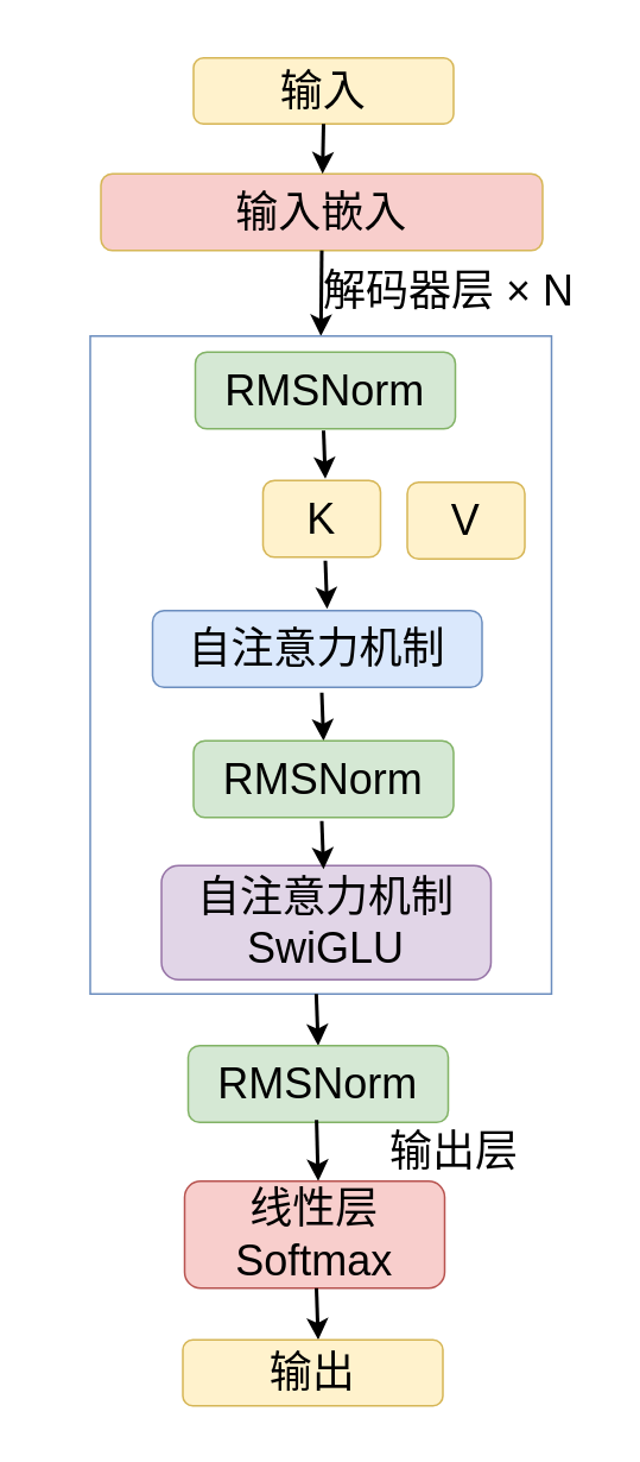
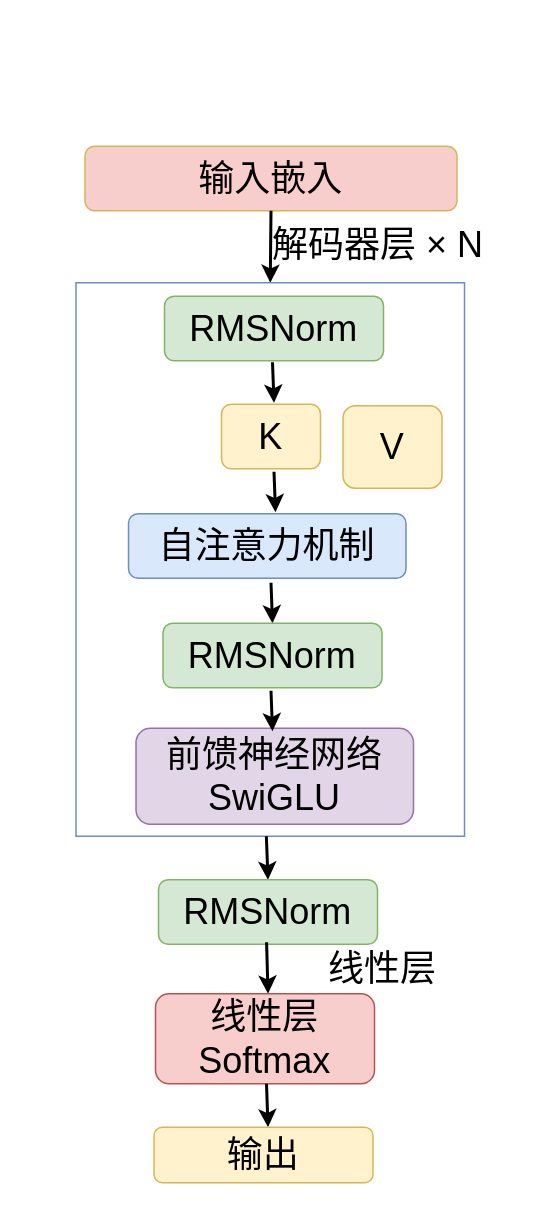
  <mxCell id="0" />
  <mxCell id="1" parent="0" />
  <mxCell id="2" value="" style="rounded=0;whiteSpace=wrap;html=1;strokeColor=none;fontFamily=Helvetica;" parent="1" vertex="1"><mxGeometry x="20" y="20" width="317" height="778" as="geometry" /></mxCell>
- <mxCell id="3" value="&lt;font style=&quot;font-size: 24px;&quot;&gt;输入&lt;/font&gt;" style="rounded=1;whiteSpace=wrap;html=1;fillColor=#fff2cc;strokeColor=#d6b656;fontFamily=Helvetica;" parent="1" vertex="1"><mxGeometry x="108" y="32" width="146" height="37" as="geometry" /></mxCell>
  <mxCell id="4" value="&lt;font style=&quot;font-size: 24px;&quot;&gt;输入嵌入&lt;/font&gt;" style="rounded=1;whiteSpace=wrap;html=1;fillColor=#f8cecc;strokeColor=#d6b656;fontFamily=Helvetica;" parent="1" vertex="1"><mxGeometry x="56" y="97" width="248" height="43" as="geometry" /></mxCell>
- <mxCell id="5" value="" style="endArrow=classic;html=1;rounded=0;exitX=0.5;exitY=1;exitDx=0;exitDy=0;strokeWidth=2;flowAnimation=0;fontFamily=Helvetica;" parent="1" source="3" target="4" edge="1"><mxGeometry width="50" height="50" relative="1" as="geometry"><mxPoint x="233" y="429" as="sourcePoint" /><mxPoint x="283" y="379" as="targetPoint" /></mxGeometry></mxCell>
  <mxCell id="6" value="" style="endArrow=classic;html=1;rounded=0;exitX=0.5;exitY=1;exitDx=0;exitDy=0;strokeWidth=2;flowAnimation=0;entryX=0.5;entryY=0;entryDx=0;entryDy=0;fontFamily=Helvetica;" parent="1" source="4" target="7" edge="1"><mxGeometry width="50" height="50" relative="1" as="geometry"><mxPoint x="182" y="211" as="sourcePoint" /><mxPoint x="182" y="207" as="targetPoint" /></mxGeometry></mxCell>
  <mxCell id="7" value="" style="rounded=0;whiteSpace=wrap;html=1;fillColor=none;strokeColor=#6c8ebf;labelPosition=center;verticalLabelPosition=top;align=center;verticalAlign=bottom;fontFamily=Helvetica;" parent="1" vertex="1"><mxGeometry x="50" y="188" width="259" height="369" as="geometry" /></mxCell>
  <mxCell id="8" value="解码器层&amp;nbsp;&lt;span style=&quot;&quot;&gt;× N&lt;/span&gt;" style="text;html=1;align=center;verticalAlign=middle;whiteSpace=wrap;rounded=0;fontSize=24;fontFamily=Helvetica;" parent="1" vertex="1"><mxGeometry x="176" y="148" width="151" height="30" as="geometry" /></mxCell>
  <mxCell id="9" value="&lt;font style=&quot;font-size: 24px;&quot;&gt;RMSNorm&lt;/font&gt;" style="rounded=1;whiteSpace=wrap;html=1;fillColor=#d5e8d4;strokeColor=#82b366;fontFamily=Helvetica;" parent="1" vertex="1"><mxGeometry x="109" y="197" width="146" height="43" as="geometry" /></mxCell>
  <mxCell id="10" value="" style="endArrow=classic;html=1;rounded=0;exitX=0.5;exitY=1;exitDx=0;exitDy=0;strokeWidth=2;flowAnimation=0;fontFamily=Helvetica;" parent="1" edge="1"><mxGeometry width="50" height="50" relative="1" as="geometry"><mxPoint x="181" y="241" as="sourcePoint" /><mxPoint x="182" y="268" as="targetPoint" /></mxGeometry></mxCell>
  <mxCell id="11" value="&lt;font style=&quot;font-size: 24px;&quot;&gt;K&lt;/font&gt;" style="rounded=1;whiteSpace=wrap;html=1;fillColor=#fff2cc;strokeColor=#d6b656;fontFamily=Helvetica;" parent="1" vertex="1"><mxGeometry x="147" y="269" width="66" height="43" as="geometry" /></mxCell>
- <mxCell id="12" value="&lt;span style=&quot;font-size: 24px;&quot;&gt;V&lt;/span&gt;" style="rounded=1;whiteSpace=wrap;html=1;fillColor=#fff2cc;strokeColor=#d6b656;fontFamily=Helvetica;" parent="1" vertex="1"><mxGeometry x="228" y="270" width="66" height="43" as="geometry" /></mxCell>
+ <mxCell id="12" value="&lt;span style=&quot;font-size: 24px;&quot;&gt;V&lt;/span&gt;" style="rounded=1;whiteSpace=wrap;html=1;fillColor=#fff2cc;strokeColor=#d6b656;fontFamily=Helvetica;" parent="1" vertex="1"><mxGeometry x="228" y="270" width="66" height="55" as="geometry" /></mxCell>
  <mxCell id="13" value="" style="endArrow=classic;html=1;rounded=0;exitX=0.5;exitY=1;exitDx=0;exitDy=0;strokeWidth=2;flowAnimation=0;fontFamily=Helvetica;" parent="1" edge="1"><mxGeometry width="50" height="50" relative="1" as="geometry"><mxPoint x="182" y="314" as="sourcePoint" /><mxPoint x="183" y="341" as="targetPoint" /></mxGeometry></mxCell>
  <mxCell id="14" value="&lt;span style=&quot;font-size: 24px;&quot;&gt;自注意力机制&lt;/span&gt;" style="rounded=1;whiteSpace=wrap;html=1;fillColor=#dae8fc;strokeColor=#6c8ebf;fontFamily=Helvetica;" parent="1" vertex="1"><mxGeometry x="85" y="342" width="185" height="43" as="geometry" /></mxCell>
  <mxCell id="15" value="" style="endArrow=classic;html=1;rounded=0;exitX=0.5;exitY=1;exitDx=0;exitDy=0;strokeWidth=2;flowAnimation=0;fontFamily=Helvetica;" parent="1" edge="1"><mxGeometry width="50" height="50" relative="1" as="geometry"><mxPoint x="180" y="388" as="sourcePoint" /><mxPoint x="181" y="415" as="targetPoint" /></mxGeometry></mxCell>
- <mxCell id="16" value="&lt;span style=&quot;font-size: 24px;&quot;&gt;自注意力机制&lt;/span&gt;&lt;div&gt;&lt;span style=&quot;font-size: 24px;&quot;&gt;SwiGLU&lt;/span&gt;&lt;/div&gt;" style="rounded=1;whiteSpace=wrap;html=1;fillColor=#e1d5e7;strokeColor=#9673a6;fontFamily=Helvetica;" parent="1" vertex="1"><mxGeometry x="90" y="485" width="185" height="64" as="geometry" /></mxCell>
+ <mxCell id="16" value="&lt;span style=&quot;font-size: 24px;&quot;&gt;前馈神经网络&lt;/span&gt;&lt;div&gt;&lt;span style=&quot;font-size: 24px;&quot;&gt;SwiGLU&lt;/span&gt;&lt;/div&gt;" style="rounded=1;whiteSpace=wrap;html=1;fillColor=#e1d5e7;strokeColor=#9673a6;fontFamily=Helvetica;" parent="1" vertex="1"><mxGeometry x="90" y="485" width="185" height="64" as="geometry" /></mxCell>
  <mxCell id="17" value="&lt;font style=&quot;font-size: 24px;&quot;&gt;RMSNorm&lt;/font&gt;" style="rounded=1;whiteSpace=wrap;html=1;fillColor=#d5e8d4;strokeColor=#82b366;fontFamily=Helvetica;" parent="1" vertex="1"><mxGeometry x="108" y="415" width="146" height="43" as="geometry" /></mxCell>
  <mxCell id="18" value="" style="endArrow=classic;html=1;rounded=0;exitX=0.5;exitY=1;exitDx=0;exitDy=0;strokeWidth=2;flowAnimation=0;fontFamily=Helvetica;" parent="1" edge="1"><mxGeometry width="50" height="50" relative="1" as="geometry"><mxPoint x="180" y="460" as="sourcePoint" /><mxPoint x="181" y="487" as="targetPoint" /></mxGeometry></mxCell>
  <mxCell id="19" value="" style="endArrow=classic;html=1;rounded=0;exitX=0.49;exitY=1;exitDx=0;exitDy=0;strokeWidth=2;flowAnimation=0;exitPerimeter=0;entryX=0.5;entryY=0;entryDx=0;entryDy=0;fontFamily=Helvetica;" parent="1" source="7" target="20" edge="1"><mxGeometry width="50" height="50" relative="1" as="geometry"><mxPoint x="181" y="559" as="sourcePoint" /><mxPoint x="180" y="587" as="targetPoint" /></mxGeometry></mxCell>
  <mxCell id="20" value="&lt;font style=&quot;font-size: 24px;&quot;&gt;RMSNorm&lt;/font&gt;" style="rounded=1;whiteSpace=wrap;html=1;fillColor=#d5e8d4;strokeColor=#82b366;fontFamily=Helvetica;" parent="1" vertex="1"><mxGeometry x="105" y="586" width="146" height="43" as="geometry" /></mxCell>
  <mxCell id="21" value="" style="endArrow=classic;html=1;rounded=0;exitX=0.473;exitY=0.97;exitDx=0;exitDy=0;strokeWidth=2;flowAnimation=0;exitPerimeter=0;entryX=0.5;entryY=0;entryDx=0;entryDy=0;fontFamily=Helvetica;" parent="1" edge="1"><mxGeometry width="50" height="50" relative="1" as="geometry"><mxPoint x="177.058" y="627.71" as="sourcePoint" /><mxPoint x="178" y="662" as="targetPoint" /></mxGeometry></mxCell>
  <mxCell id="22" value="&lt;font&gt;&lt;span style=&quot;font-size: 24px;&quot;&gt;线性层&lt;/span&gt;&lt;/font&gt;&lt;div&gt;&lt;font&gt;&lt;span style=&quot;font-size: 24px;&quot;&gt;Softmax&lt;/span&gt;&lt;/font&gt;&lt;/div&gt;" style="rounded=1;whiteSpace=wrap;html=1;fillColor=#f8cecc;strokeColor=#b85450;fontFamily=Helvetica;" parent="1" vertex="1"><mxGeometry x="103" y="662" width="146" height="60" as="geometry" /></mxCell>
- <mxCell id="23" value="输出层" style="text;html=1;align=center;verticalAlign=middle;whiteSpace=wrap;rounded=0;fontSize=24;fontFamily=Helvetica;" parent="1" vertex="1"><mxGeometry x="179" y="631" width="151" height="30" as="geometry" /></mxCell>
+ <mxCell id="23" value="线性层" style="text;html=1;align=center;verticalAlign=middle;whiteSpace=wrap;rounded=0;fontSize=24;fontFamily=Helvetica;" parent="1" vertex="1"><mxGeometry x="179" y="631" width="151" height="30" as="geometry" /></mxCell>
  <mxCell id="24" value="" style="endArrow=classic;html=1;rounded=0;exitX=0.49;exitY=1;exitDx=0;exitDy=0;strokeWidth=2;flowAnimation=0;exitPerimeter=0;entryX=0.5;entryY=0;entryDx=0;entryDy=0;fontFamily=Helvetica;" parent="1" edge="1"><mxGeometry width="50" height="50" relative="1" as="geometry"><mxPoint x="177" y="722" as="sourcePoint" /><mxPoint x="178" y="751" as="targetPoint" /></mxGeometry></mxCell>
  <mxCell id="25" value="&lt;span style=&quot;font-size: 24px;&quot;&gt;输出&lt;/span&gt;" style="rounded=1;whiteSpace=wrap;html=1;fillColor=#fff2cc;strokeColor=#d6b656;fontFamily=Helvetica;" parent="1" vertex="1"><mxGeometry x="102" y="751" width="146" height="37" as="geometry" /></mxCell>
